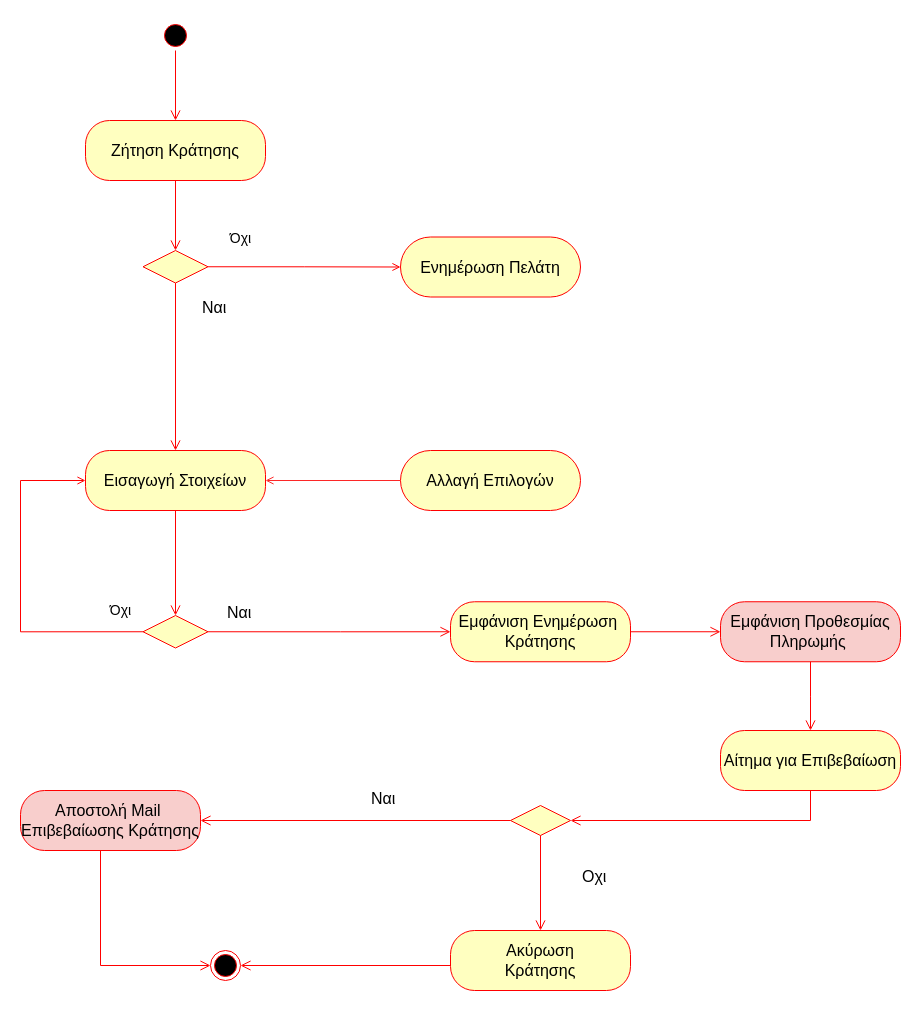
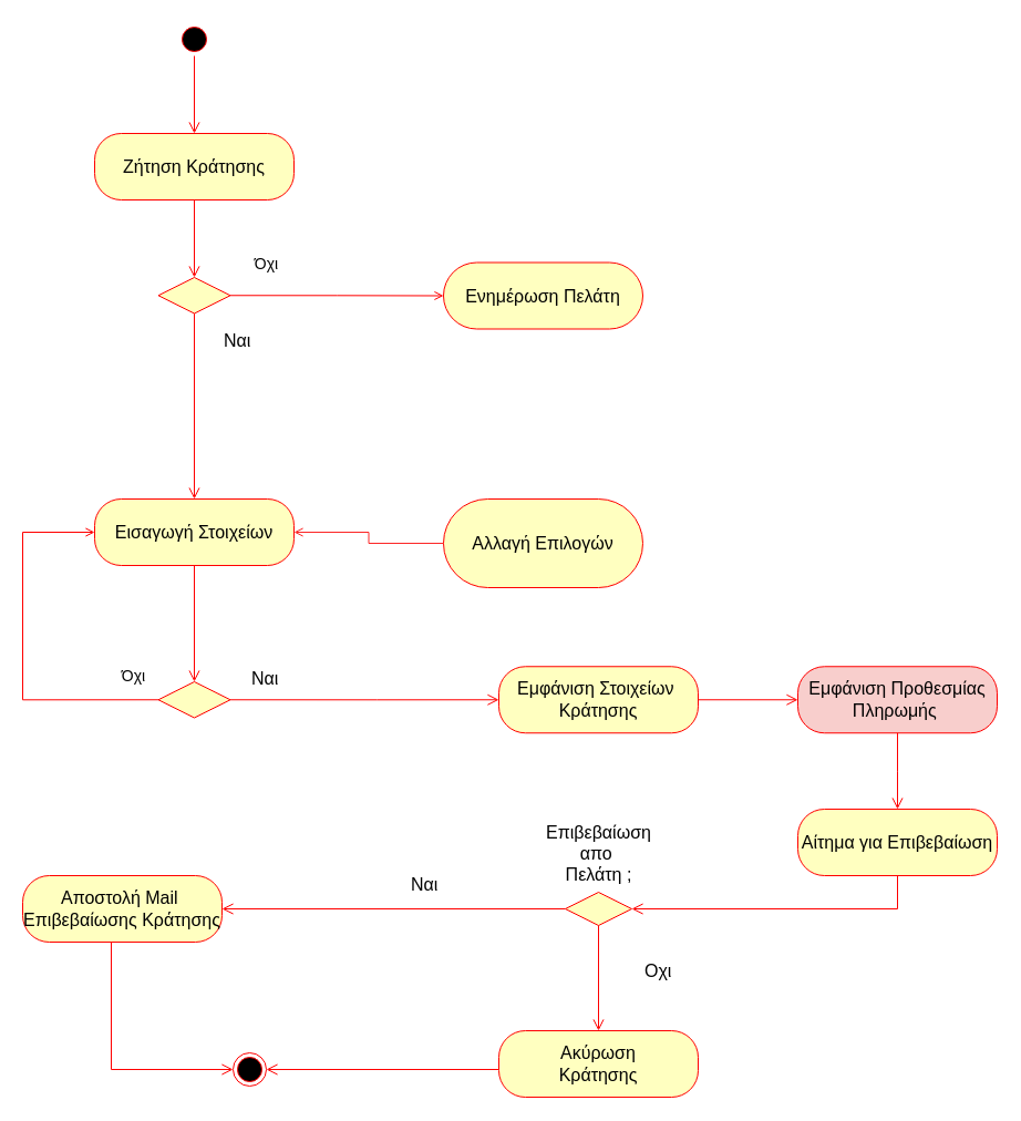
  <mxCell id="0" />
  <mxCell id="1" parent="0" />
  <mxCell id="2" value="" style="ellipse;html=1;shape=startState;fillColor=#000000;strokeColor=#ff0000;" parent="1" vertex="1"><mxGeometry x="160" y="20" width="30" height="30" as="geometry" /></mxCell>
  <mxCell id="3" value="" style="edgeStyle=orthogonalEdgeStyle;html=1;verticalAlign=bottom;endArrow=open;endSize=8;strokeColor=#ff0000;rounded=0;entryX=0.5;entryY=0;entryDx=0;entryDy=0;" parent="1" source="2" target="4" edge="1"><mxGeometry relative="1" as="geometry"><mxPoint x="175" y="110" as="targetPoint" /></mxGeometry></mxCell>
  <mxCell id="4" value="Ζήτηση Κράτησης" style="rounded=1;whiteSpace=wrap;html=1;arcSize=40;fontColor=#000000;fillColor=#ffffc0;strokeColor=#ff0000;fontSize=16;" parent="1" vertex="1"><mxGeometry x="85" y="120" width="180" height="60" as="geometry" /></mxCell>
  <mxCell id="5" value="" style="edgeStyle=orthogonalEdgeStyle;html=1;verticalAlign=bottom;endArrow=open;endSize=8;strokeColor=#ff0000;rounded=0;fontSize=16;entryX=0.5;entryY=0;entryDx=0;entryDy=0;" parent="1" source="4" target="7" edge="1"><mxGeometry relative="1" as="geometry"><mxPoint x="175" y="220" as="targetPoint" /></mxGeometry></mxCell>
  <mxCell id="6" style="edgeStyle=orthogonalEdgeStyle;rounded=0;orthogonalLoop=1;jettySize=auto;html=1;exitX=1;exitY=0.5;exitDx=0;exitDy=0;entryX=0;entryY=0.5;entryDx=0;entryDy=0;strokeColor=#FF0000;fontSize=14;endArrow=open;endFill=0;" edge="1" parent="1" source="7" target="9"><mxGeometry relative="1" as="geometry" /></mxCell>
  <mxCell id="7" value="" style="rhombus;whiteSpace=wrap;html=1;fillColor=#ffffc0;strokeColor=#ff0000;fontSize=16;" parent="1" vertex="1"><mxGeometry x="142.5" y="250" width="65" height="32.5" as="geometry" /></mxCell>
  <mxCell id="8" value="Ναι" style="edgeStyle=orthogonalEdgeStyle;html=1;align=left;verticalAlign=top;endArrow=open;endSize=8;strokeColor=#ff0000;rounded=0;fontSize=16;entryX=0.5;entryY=0;entryDx=0;entryDy=0;" parent="1" source="7" target="10" edge="1"><mxGeometry x="-0.91" y="25" relative="1" as="geometry"><mxPoint x="175" y="440" as="targetPoint" /><Array as="points" /><mxPoint as="offset" /></mxGeometry></mxCell>
  <mxCell id="9" value="Ενημέρωση Πελάτη" style="rounded=1;whiteSpace=wrap;html=1;arcSize=50;fontColor=#000000;fillColor=#ffffc0;strokeColor=#ff0000;fontSize=16;" parent="1" vertex="1"><mxGeometry x="400" y="236.5" width="180" height="60" as="geometry" /></mxCell>
  <mxCell id="10" value="Εισαγωγή Στοιχείων" style="rounded=1;whiteSpace=wrap;html=1;arcSize=40;fontColor=#000000;fillColor=#ffffc0;strokeColor=#ff0000;fontSize=16;" parent="1" vertex="1"><mxGeometry x="85" y="450" width="180" height="60" as="geometry" /></mxCell>
  <mxCell id="11" value="" style="edgeStyle=orthogonalEdgeStyle;html=1;verticalAlign=bottom;endArrow=open;endSize=8;strokeColor=#ff0000;rounded=0;fontSize=16;entryX=0.5;entryY=0;entryDx=0;entryDy=0;" parent="1" source="10" target="13" edge="1"><mxGeometry relative="1" as="geometry"><mxPoint x="175" y="590" as="targetPoint" /></mxGeometry></mxCell>
  <mxCell id="12" style="edgeStyle=orthogonalEdgeStyle;rounded=0;orthogonalLoop=1;jettySize=auto;html=1;exitX=0;exitY=0.5;exitDx=0;exitDy=0;entryX=0;entryY=0.5;entryDx=0;entryDy=0;endArrow=open;endFill=0;fillColor=#e51400;strokeColor=#FF0000;" edge="1" parent="1" source="13" target="10"><mxGeometry relative="1" as="geometry"><Array as="points"><mxPoint x="20" y="631" /><mxPoint x="20" y="480" /></Array></mxGeometry></mxCell>
  <mxCell id="13" value="" style="rhombus;whiteSpace=wrap;html=1;fillColor=#ffffc0;strokeColor=#ff0000;fontSize=16;" parent="1" vertex="1"><mxGeometry x="142.5" y="615" width="65" height="32.5" as="geometry" /></mxCell>
  <mxCell id="14" value="Ναι" style="edgeStyle=orthogonalEdgeStyle;html=1;align=left;verticalAlign=top;endArrow=open;endSize=8;strokeColor=#ff0000;rounded=0;fontSize=16;exitX=1;exitY=0.5;exitDx=0;exitDy=0;entryX=0;entryY=0.5;entryDx=0;entryDy=0;" parent="1" source="13" target="15" edge="1"><mxGeometry x="-0.857" y="35" relative="1" as="geometry"><mxPoint x="440" y="645" as="targetPoint" /><Array as="points"><mxPoint x="340" y="631" /><mxPoint x="340" y="631" /></Array><mxPoint as="offset" /></mxGeometry></mxCell>
- <mxCell id="15" value="Εμφάνιση Ενημέρωση&amp;nbsp;&lt;br&gt;Κράτησης" style="rounded=1;whiteSpace=wrap;html=1;arcSize=40;fontColor=#000000;fillColor=#ffffc0;strokeColor=#ff0000;fontSize=16;" parent="1" vertex="1"><mxGeometry x="450" y="601.25" width="180" height="60" as="geometry" /></mxCell>
+ <mxCell id="15" value="Εμφάνιση Στοιχείων&amp;nbsp;&lt;br&gt;Κράτησης" style="rounded=1;whiteSpace=wrap;html=1;arcSize=40;fontColor=#000000;fillColor=#ffffc0;strokeColor=#ff0000;fontSize=16;" parent="1" vertex="1"><mxGeometry x="450" y="601.25" width="180" height="60" as="geometry" /></mxCell>
  <mxCell id="16" value="" style="edgeStyle=orthogonalEdgeStyle;html=1;verticalAlign=bottom;endArrow=open;endSize=8;strokeColor=#ff0000;rounded=0;fontSize=16;entryX=0;entryY=0.5;entryDx=0;entryDy=0;" parent="1" source="15" target="17" edge="1"><mxGeometry relative="1" as="geometry"><mxPoint x="680" y="645" as="targetPoint" /></mxGeometry></mxCell>
  <mxCell id="17" value="Εμφάνιση Προθεσμίας Πληρωμής&amp;nbsp;" style="rounded=1;whiteSpace=wrap;html=1;arcSize=40;fontColor=#000000;fillColor=#f8cecc;strokeColor=#ff0000;fontSize=16;" parent="1" vertex="1"><mxGeometry x="720" y="601.25" width="180" height="60" as="geometry" /></mxCell>
  <mxCell id="18" value="" style="edgeStyle=orthogonalEdgeStyle;html=1;verticalAlign=bottom;endArrow=open;endSize=8;strokeColor=#ff0000;rounded=0;fontSize=16;" parent="1" source="17" edge="1"><mxGeometry relative="1" as="geometry"><mxPoint x="810" y="730" as="targetPoint" /></mxGeometry></mxCell>
  <mxCell id="19" value="Αίτημα για Επιβεβαίωση" style="rounded=1;whiteSpace=wrap;html=1;arcSize=40;fontColor=#000000;fillColor=#ffffc0;strokeColor=#ff0000;fontSize=16;" parent="1" vertex="1"><mxGeometry x="720" y="730" width="180" height="60" as="geometry" /></mxCell>
  <mxCell id="20" value="" style="edgeStyle=orthogonalEdgeStyle;html=1;verticalAlign=bottom;endArrow=open;endSize=8;strokeColor=#ff0000;rounded=0;fontSize=16;" parent="1" source="19" edge="1"><mxGeometry relative="1" as="geometry"><mxPoint x="570" y="820" as="targetPoint" /><Array as="points"><mxPoint x="810" y="820" /></Array></mxGeometry></mxCell>
  <mxCell id="21" value="" style="rhombus;whiteSpace=wrap;html=1;fillColor=#ffffc0;strokeColor=#ff0000;fontSize=16;" parent="1" vertex="1"><mxGeometry x="510" y="805" width="60" height="30" as="geometry" /></mxCell>
  <mxCell id="22" value="Ναι" style="edgeStyle=orthogonalEdgeStyle;html=1;align=left;verticalAlign=bottom;endArrow=open;endSize=8;strokeColor=#ff0000;rounded=0;fontSize=16;exitX=0;exitY=0.5;exitDx=0;exitDy=0;" parent="1" source="21" edge="1"><mxGeometry x="-0.091" y="-10" relative="1" as="geometry"><mxPoint x="200" y="820" as="targetPoint" /><mxPoint as="offset" /></mxGeometry></mxCell>
  <mxCell id="23" value="Οχι" style="edgeStyle=orthogonalEdgeStyle;html=1;align=left;verticalAlign=top;endArrow=open;endSize=8;strokeColor=#ff0000;rounded=0;fontSize=16;exitX=0.5;exitY=1;exitDx=0;exitDy=0;" parent="1" source="21" edge="1"><mxGeometry x="-0.474" y="40" relative="1" as="geometry"><mxPoint x="540" y="930" as="targetPoint" /><mxPoint as="offset" /></mxGeometry></mxCell>
- <mxCell id="24" value="Αποστολή Mail&amp;nbsp;&lt;br&gt;Επιβεβαίωσης Κράτησης" style="rounded=1;whiteSpace=wrap;html=1;arcSize=40;fontColor=#000000;fillColor=#f8cecc;strokeColor=#ff0000;fontSize=16;" parent="1" vertex="1"><mxGeometry x="20" y="790" width="180" height="60" as="geometry" /></mxCell>
+ <mxCell id="24" value="Αποστολή Mail&amp;nbsp;&lt;br&gt;Επιβεβαίωσης Κράτησης" style="rounded=1;whiteSpace=wrap;html=1;arcSize=40;fontColor=#000000;fillColor=#ffffc0;strokeColor=#ff0000;fontSize=16;" parent="1" vertex="1"><mxGeometry x="20" y="790" width="180" height="60" as="geometry" /></mxCell>
  <mxCell id="25" value="" style="edgeStyle=orthogonalEdgeStyle;html=1;verticalAlign=bottom;endArrow=open;endSize=8;strokeColor=#ff0000;rounded=0;fontSize=16;entryX=0;entryY=0.5;entryDx=0;entryDy=0;" parent="1" source="24" target="26" edge="1"><mxGeometry relative="1" as="geometry"><mxPoint x="110" y="890" as="targetPoint" /><Array as="points"><mxPoint x="100" y="965" /></Array></mxGeometry></mxCell>
  <mxCell id="26" value="" style="ellipse;html=1;shape=endState;fillColor=#000000;strokeColor=#ff0000;fontSize=16;" parent="1" vertex="1"><mxGeometry x="210" y="950" width="30" height="30" as="geometry" /></mxCell>
  <mxCell id="27" value="Ακύρωση&lt;br&gt;Κράτησης" style="rounded=1;whiteSpace=wrap;html=1;arcSize=40;fontColor=#000000;fillColor=#ffffc0;strokeColor=#ff0000;fontSize=16;" parent="1" vertex="1"><mxGeometry x="450" y="930" width="180" height="60" as="geometry" /></mxCell>
  <mxCell id="28" value="" style="edgeStyle=orthogonalEdgeStyle;html=1;verticalAlign=bottom;endArrow=open;endSize=8;strokeColor=#ff0000;rounded=0;fontSize=16;exitX=0;exitY=0.5;exitDx=0;exitDy=0;entryX=1;entryY=0.5;entryDx=0;entryDy=0;" parent="1" source="27" target="26" edge="1"><mxGeometry relative="1" as="geometry"><mxPoint x="440" y="1080" as="targetPoint" /><Array as="points"><mxPoint x="450" y="965" /></Array></mxGeometry></mxCell>
  <mxCell id="29" style="edgeStyle=orthogonalEdgeStyle;rounded=0;orthogonalLoop=1;jettySize=auto;html=1;exitX=0;exitY=0.5;exitDx=0;exitDy=0;entryX=1;entryY=0.5;entryDx=0;entryDy=0;fillColor=#e51400;strokeColor=#FC2727;endArrow=open;endFill=0;" parent="1" source="30" target="10" edge="1"><mxGeometry relative="1" as="geometry" /></mxCell>
- <mxCell id="30" value="Αλλαγή Επιλογών" style="rounded=1;whiteSpace=wrap;html=1;arcSize=50;fontColor=#000000;fillColor=#ffffc0;strokeColor=#ff0000;fontSize=16;" parent="1" vertex="1"><mxGeometry x="400" y="450" width="180" height="60" as="geometry" /></mxCell>
+ <mxCell id="30" value="Αλλαγή Επιλογών" style="rounded=1;whiteSpace=wrap;html=1;arcSize=50;fontColor=#000000;fillColor=#ffffc0;strokeColor=#ff0000;fontSize=16;" parent="1" vertex="1"><mxGeometry x="400" y="450" width="180" height="80" as="geometry" /></mxCell>
+ <mxCell id="31" value="&lt;span style=&quot;&quot;&gt;Επιβεβαίωση&lt;/span&gt;&lt;br style=&quot;border-color: var(--border-color);&quot;&gt;&lt;span style=&quot;&quot;&gt;απο&amp;nbsp;&lt;/span&gt;&lt;br style=&quot;border-color: var(--border-color);&quot;&gt;&lt;span style=&quot;&quot;&gt;Πελάτη ;&lt;/span&gt;" style="text;html=1;align=center;verticalAlign=middle;resizable=0;points=[];autosize=1;strokeColor=none;fillColor=none;fontSize=16;" parent="1" vertex="1"><mxGeometry x="480" y="735" width="120" height="70" as="geometry" /></mxCell>
  <mxCell id="32" value="&lt;font style=&quot;font-size: 14px;&quot;&gt;Όχι&lt;/font&gt;" style="text;html=1;align=center;verticalAlign=middle;resizable=0;points=[];autosize=1;strokeColor=none;fillColor=none;" vertex="1" parent="1"><mxGeometry x="100" y="595" width="40" height="30" as="geometry" /></mxCell>
  <mxCell id="33" value="&lt;font style=&quot;font-size: 14px;&quot;&gt;Όχι&lt;/font&gt;" style="text;html=1;align=center;verticalAlign=middle;resizable=0;points=[];autosize=1;strokeColor=none;fillColor=none;" vertex="1" parent="1"><mxGeometry x="220" y="222.5" width="40" height="30" as="geometry" /></mxCell>
